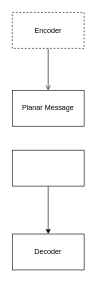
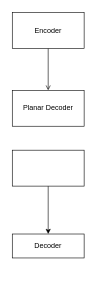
  <mxCell id="0" />
  <mxCell id="1" parent="0" />
  <mxCell id="2" style="edgeStyle=orthogonalEdgeStyle;rounded=0;orthogonalLoop=1;jettySize=auto;html=1;entryX=0.5;entryY=0;entryDx=0;entryDy=0;endArrow=open;" edge="1" parent="1" source="3" target="4"><mxGeometry relative="1" as="geometry" /></mxCell>
- <mxCell id="3" value="Encoder" style="rounded=0;whiteSpace=wrap;html=1;dashed=1;" vertex="1" parent="1"><mxGeometry x="20" y="20" width="120" height="60" as="geometry" /></mxCell>
- <mxCell id="4" value="Planar Message" style="rounded=0;whiteSpace=wrap;html=1;" vertex="1" parent="1"><mxGeometry x="20" y="150" width="120" height="60" as="geometry" /></mxCell>
+ <mxCell id="3" value="Encoder" style="rounded=0;whiteSpace=wrap;html=1;" vertex="1" parent="1"><mxGeometry x="20" y="20" width="120" height="60" as="geometry" /></mxCell>
+ <mxCell id="4" value="Planar Decoder" style="rounded=0;whiteSpace=wrap;html=1;" vertex="1" parent="1"><mxGeometry x="20" y="150" width="120" height="60" as="geometry" /></mxCell>
  <mxCell id="5" style="edgeStyle=orthogonalEdgeStyle;rounded=0;orthogonalLoop=1;jettySize=auto;html=1;" edge="1" parent="1" source="6" target="7"><mxGeometry relative="1" as="geometry" /></mxCell>
  <mxCell id="6" value="" style="rounded=0;whiteSpace=wrap;html=1;" vertex="1" parent="1"><mxGeometry x="20" y="250" width="120" height="60" as="geometry" /></mxCell>
- <mxCell id="7" value="Decoder" style="rounded=0;whiteSpace=wrap;html=1;" vertex="1" parent="1"><mxGeometry x="20" y="390" width="120" height="60" as="geometry" /></mxCell>
+ <mxCell id="7" value="Decoder" style="rounded=0;whiteSpace=wrap;html=1;" vertex="1" parent="1"><mxGeometry x="20" y="390" width="120" height="40" as="geometry" /></mxCell>
